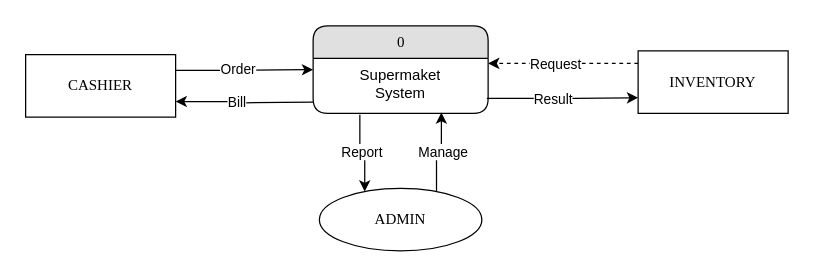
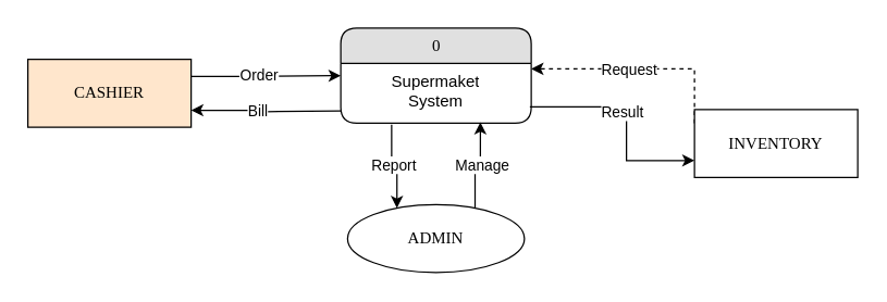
  <mxCell id="0" />
  <mxCell id="1" parent="0" />
  <mxCell id="2" style="edgeStyle=orthogonalEdgeStyle;rounded=0;orthogonalLoop=1;jettySize=auto;html=1;entryX=1;entryY=0.091;entryDx=0;entryDy=0;entryPerimeter=0;exitX=0;exitY=0.2;exitDx=0;exitDy=0;exitPerimeter=0;dashed=1;" parent="1" source="4" target="9" edge="1"><mxGeometry relative="1" as="geometry"><mxPoint x="420" y="50" as="targetPoint" /><Array as="points"><mxPoint x="460" y="50" /><mxPoint x="460" y="50" /></Array></mxGeometry></mxCell>
  <mxCell id="3" value="Request" style="edgeLabel;html=1;align=center;verticalAlign=middle;resizable=0;points=[];" vertex="1" connectable="0" parent="2"><mxGeometry x="0.115" relative="1" as="geometry"><mxPoint as="offset" /></mxGeometry></mxCell>
- <mxCell id="4" value="INVENTORY" style="whiteSpace=wrap;html=1;rounded=0;shadow=0;comic=0;labelBackgroundColor=none;strokeWidth=1;fontFamily=Verdana;fontSize=12;align=center;" parent="1" vertex="1"><mxGeometry x="510" y="40" width="120" height="50" as="geometry" /></mxCell>
+ <mxCell id="4" value="INVENTORY" style="whiteSpace=wrap;html=1;rounded=0;shadow=0;comic=0;labelBackgroundColor=none;strokeWidth=1;fontFamily=Verdana;fontSize=12;align=center;" parent="1" vertex="1"><mxGeometry x="510" y="80" width="120" height="50" as="geometry" /></mxCell>
  <mxCell id="5" style="edgeStyle=orthogonalEdgeStyle;rounded=0;orthogonalLoop=1;jettySize=auto;html=1;exitX=1;exitY=0.25;exitDx=0;exitDy=0;" parent="1" source="7" target="8" edge="1"><mxGeometry relative="1" as="geometry" /></mxCell>
  <mxCell id="6" value="Order" style="edgeLabel;html=1;align=center;verticalAlign=middle;resizable=0;points=[];" vertex="1" connectable="0" parent="5"><mxGeometry x="-0.12" y="1" relative="1" as="geometry"><mxPoint as="offset" /></mxGeometry></mxCell>
- <mxCell id="7" value="CASHIER" style="whiteSpace=wrap;html=1;rounded=0;shadow=0;comic=0;labelBackgroundColor=none;strokeWidth=1;fontFamily=Verdana;fontSize=12;align=center;" parent="1" vertex="1"><mxGeometry x="20" y="43" width="120" height="50" as="geometry" /></mxCell>
+ <mxCell id="7" value="CASHIER" style="whiteSpace=wrap;html=1;rounded=0;shadow=0;comic=0;labelBackgroundColor=none;strokeWidth=1;fontFamily=Verdana;fontSize=12;align=center;fillColor=#ffe6cc;" parent="1" vertex="1"><mxGeometry x="20" y="43" width="120" height="50" as="geometry" /></mxCell>
  <mxCell id="8" value="0" style="swimlane;html=1;fontStyle=0;childLayout=stackLayout;horizontal=1;startSize=26;fillColor=#e0e0e0;horizontalStack=0;resizeParent=1;resizeLast=0;collapsible=1;marginBottom=0;swimlaneFillColor=#ffffff;align=center;rounded=1;shadow=0;comic=0;labelBackgroundColor=none;strokeWidth=1;fontFamily=Verdana;fontSize=12" parent="1" vertex="1"><mxGeometry x="250" y="20" width="140" height="70" as="geometry" /></mxCell>
  <mxCell id="9" value="Supermaket&lt;br&gt;System" style="text;html=1;strokeColor=none;fillColor=none;spacingLeft=4;spacingRight=4;whiteSpace=wrap;overflow=hidden;rotatable=0;points=[[0,0.5],[1,0.5]];portConstraint=eastwest;align=center;" parent="8" vertex="1"><mxGeometry y="26" width="140" height="44" as="geometry" /></mxCell>
  <mxCell id="10" style="edgeStyle=orthogonalEdgeStyle;rounded=0;orthogonalLoop=1;jettySize=auto;html=1;entryX=0;entryY=0.75;entryDx=0;entryDy=0;" parent="1" target="4" edge="1"><mxGeometry relative="1" as="geometry"><mxPoint x="389" y="78" as="sourcePoint" /><Array as="points"><mxPoint x="460" y="78" /></Array></mxGeometry></mxCell>
  <mxCell id="11" value="Result" style="edgeLabel;html=1;align=center;verticalAlign=middle;resizable=0;points=[];" vertex="1" connectable="0" parent="10"><mxGeometry x="-0.081" relative="1" as="geometry"><mxPoint x="-4" as="offset" /></mxGeometry></mxCell>
  <mxCell id="12" style="edgeStyle=orthogonalEdgeStyle;rounded=0;orthogonalLoop=1;jettySize=auto;html=1;entryX=1;entryY=0.75;entryDx=0;entryDy=0;startArrow=none;startFill=0;endArrow=classic;endFill=1;" parent="1" target="7" edge="1"><mxGeometry relative="1" as="geometry"><mxPoint x="250" y="81" as="sourcePoint" /></mxGeometry></mxCell>
  <mxCell id="13" value="Bill" style="edgeLabel;html=1;align=center;verticalAlign=middle;resizable=0;points=[];" vertex="1" connectable="0" parent="12"><mxGeometry x="0.13" relative="1" as="geometry"><mxPoint as="offset" /></mxGeometry></mxCell>
  <mxCell id="14" style="edgeStyle=orthogonalEdgeStyle;rounded=0;orthogonalLoop=1;jettySize=auto;html=1;entryX=0.733;entryY=0.985;entryDx=0;entryDy=0;entryPerimeter=0;startArrow=none;startFill=0;endArrow=classic;endFill=1;exitX=0.75;exitY=0;exitDx=0;exitDy=0;" parent="1" source="18" target="9" edge="1"><mxGeometry relative="1" as="geometry" /></mxCell>
  <mxCell id="15" value="Manage" style="edgeLabel;html=1;align=center;verticalAlign=middle;resizable=0;points=[];" vertex="1" connectable="0" parent="14"><mxGeometry x="0.207" y="-1" relative="1" as="geometry"><mxPoint y="5" as="offset" /></mxGeometry></mxCell>
  <mxCell id="16" style="edgeStyle=orthogonalEdgeStyle;rounded=0;orthogonalLoop=1;jettySize=auto;html=1;entryX=0.267;entryY=1.023;entryDx=0;entryDy=0;entryPerimeter=0;startArrow=classic;startFill=1;endArrow=none;endFill=0;exitX=0.25;exitY=0;exitDx=0;exitDy=0;" parent="1" source="18" target="9" edge="1"><mxGeometry relative="1" as="geometry" /></mxCell>
  <mxCell id="17" value="Report" style="edgeLabel;html=1;align=center;verticalAlign=middle;resizable=0;points=[];" vertex="1" connectable="0" parent="16"><mxGeometry x="0.197" y="-1" relative="1" as="geometry"><mxPoint y="3" as="offset" /></mxGeometry></mxCell>
  <mxCell id="18" value="ADMIN" style="ellipse;whiteSpace=wrap;html=1;shadow=0;comic=0;labelBackgroundColor=none;strokeWidth=1;fontFamily=Verdana;fontSize=12;align=center;" parent="1" vertex="1"><mxGeometry x="255" y="150" width="130" height="50" as="geometry" /></mxCell>
